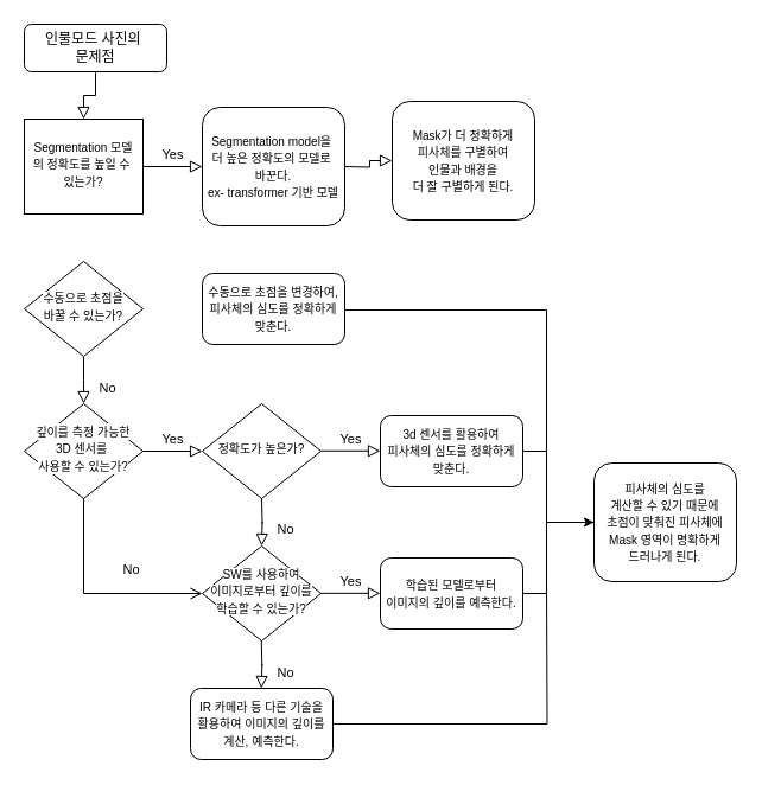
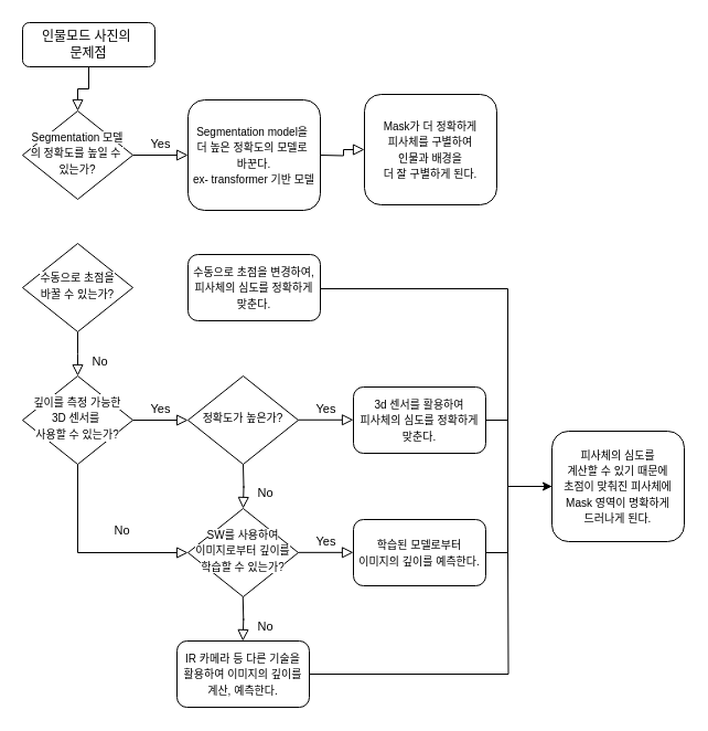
  <mxCell id="0" />
  <mxCell id="1" parent="0" />
  <mxCell id="2" value="" style="rounded=0;html=1;jettySize=auto;orthogonalLoop=1;fontSize=11;endArrow=block;endFill=0;endSize=8;strokeWidth=1;shadow=0;labelBackgroundColor=none;edgeStyle=orthogonalEdgeStyle;" parent="1" source="3" target="5" edge="1"><mxGeometry relative="1" as="geometry" /></mxCell>
  <mxCell id="3" value="인물모드 사진의&amp;nbsp;&lt;div&gt;문제점&lt;/div&gt;" style="rounded=1;whiteSpace=wrap;html=1;fontSize=12;glass=0;strokeWidth=1;shadow=0;" parent="1" vertex="1"><mxGeometry x="20" y="20" width="120" height="40" as="geometry" /></mxCell>
  <mxCell id="4" value="Yes" style="edgeStyle=orthogonalEdgeStyle;rounded=0;html=1;jettySize=auto;orthogonalLoop=1;fontSize=11;endArrow=block;endFill=0;endSize=8;strokeWidth=1;shadow=0;labelBackgroundColor=none;" parent="1" source="5" target="6" edge="1"><mxGeometry y="10" relative="1" as="geometry"><mxPoint as="offset" /></mxGeometry></mxCell>
- <mxCell id="5" value="&lt;font style=&quot;font-size: 10px; background-color: light-dark(#ffffff, var(--ge-dark-color, #121212));&quot;&gt;Segmentation 모델의&amp;nbsp;&lt;/font&gt;&lt;span style=&quot;background-color: light-dark(#ffffff, var(--ge-dark-color, #121212)); font-size: 10px; color: light-dark(rgb(0, 0, 0), rgb(255, 255, 255));&quot;&gt;정확도를 높일 수&amp;nbsp;&lt;/span&gt;&lt;div&gt;&lt;font style=&quot;font-size: 10px; background-color: light-dark(#ffffff, var(--ge-dark-color, #121212));&quot;&gt;있는가?&lt;/font&gt;&lt;/div&gt;" style="whiteSpace=wrap;html=1;shadow=0;fontFamily=Helvetica;fontSize=12;align=center;strokeWidth=1;spacing=6;spacingTop=-4;rounded=0;" parent="1" vertex="1"><mxGeometry x="20" y="100" width="100" height="80" as="geometry" /></mxCell>
+ <mxCell id="5" value="&lt;font style=&quot;font-size: 10px; background-color: light-dark(#ffffff, var(--ge-dark-color, #121212));&quot;&gt;Segmentation 모델의&amp;nbsp;&lt;/font&gt;&lt;span style=&quot;background-color: light-dark(#ffffff, var(--ge-dark-color, #121212)); font-size: 10px; color: light-dark(rgb(0, 0, 0), rgb(255, 255, 255));&quot;&gt;정확도를 높일 수&amp;nbsp;&lt;/span&gt;&lt;div&gt;&lt;font style=&quot;font-size: 10px; background-color: light-dark(#ffffff, var(--ge-dark-color, #121212));&quot;&gt;있는가?&lt;/font&gt;&lt;/div&gt;" style="rhombus;whiteSpace=wrap;html=1;shadow=0;fontFamily=Helvetica;fontSize=12;align=center;strokeWidth=1;spacing=6;spacingTop=-4;" parent="1" vertex="1"><mxGeometry x="20" y="100" width="100" height="80" as="geometry" /></mxCell>
  <mxCell id="6" value="&lt;font style=&quot;font-size: 10px;&quot;&gt;Segmentation model을&amp;nbsp;&lt;/font&gt;&lt;div&gt;&lt;font style=&quot;font-size: 10px;&quot;&gt;더 높은 정확도의 모델로&amp;nbsp;&lt;/font&gt;&lt;/div&gt;&lt;div&gt;&lt;font style=&quot;font-size: 10px;&quot;&gt;바꾼다.&lt;/font&gt;&lt;/div&gt;&lt;div&gt;&lt;span style=&quot;font-size: 10px;&quot;&gt;ex- transformer 기반 모델&lt;/span&gt;&lt;/div&gt;" style="rounded=1;whiteSpace=wrap;html=1;fontSize=12;glass=0;strokeWidth=1;shadow=0;" parent="1" vertex="1"><mxGeometry x="170" y="90" width="120" height="100" as="geometry" /></mxCell>
  <mxCell id="7" value="No" style="rounded=0;html=1;jettySize=auto;orthogonalLoop=1;fontSize=11;endArrow=block;endFill=0;endSize=8;strokeWidth=1;shadow=0;labelBackgroundColor=none;edgeStyle=orthogonalEdgeStyle;" parent="1" source="8" edge="1"><mxGeometry x="0.333" y="20" relative="1" as="geometry"><mxPoint as="offset" /><mxPoint x="70" y="340" as="targetPoint" /></mxGeometry></mxCell>
  <mxCell id="8" value="&lt;span style=&quot;font-size: 10px; background-color: rgb(255, 255, 255);&quot;&gt;수동으로 초점을&lt;/span&gt;&lt;div&gt;&lt;span style=&quot;font-size: 10px; background-color: rgb(255, 255, 255);&quot;&gt;바꿀 수 있는가?&lt;/span&gt;&lt;/div&gt;" style="rhombus;whiteSpace=wrap;html=1;shadow=0;fontFamily=Helvetica;fontSize=12;align=center;strokeWidth=1;spacing=6;spacingTop=-4;" parent="1" vertex="1"><mxGeometry x="20" y="220" width="100" height="80" as="geometry" /></mxCell>
  <mxCell id="9" value="&lt;font style=&quot;font-size: 10px;&quot;&gt;수동으로 초점을 변경하여, 피사체의 심도를 정확하게 맞춘다.&lt;/font&gt;" style="rounded=1;whiteSpace=wrap;html=1;fontSize=12;glass=0;strokeWidth=1;shadow=0;" parent="1" vertex="1"><mxGeometry x="170" y="230" width="120" height="60" as="geometry" /></mxCell>
  <mxCell id="10" value="&lt;span style=&quot;background-color: light-dark(#ffffff, var(--ge-dark-color, #121212));&quot;&gt;&lt;font style=&quot;font-size: 10px;&quot;&gt;깊이를 측정 가능한 3D 센서를&amp;nbsp;&lt;/font&gt;&lt;/span&gt;&lt;div&gt;&lt;span style=&quot;background-color: light-dark(#ffffff, var(--ge-dark-color, #121212));&quot;&gt;&lt;font style=&quot;font-size: 10px;&quot;&gt;사용할 수 있는가?&lt;/font&gt;&lt;/span&gt;&lt;/div&gt;" style="rhombus;whiteSpace=wrap;html=1;shadow=0;fontFamily=Helvetica;fontSize=12;align=center;strokeWidth=1;spacing=6;spacingTop=-4;" vertex="1" parent="1"><mxGeometry x="20" y="340" width="100" height="80" as="geometry" /></mxCell>
  <mxCell id="11" value="Yes" style="edgeStyle=orthogonalEdgeStyle;rounded=0;html=1;jettySize=auto;orthogonalLoop=1;fontSize=11;endArrow=block;endFill=0;endSize=8;strokeWidth=1;shadow=0;labelBackgroundColor=none;" edge="1" parent="1"><mxGeometry y="10" relative="1" as="geometry"><mxPoint as="offset" /><mxPoint x="120" y="380" as="sourcePoint" /><mxPoint x="170" y="380" as="targetPoint" /></mxGeometry></mxCell>
  <mxCell id="12" value="&lt;span style=&quot;font-size: 10px; background-color: rgb(255, 255, 255);&quot;&gt;정확도가 높은가?&lt;/span&gt;" style="rhombus;whiteSpace=wrap;html=1;shadow=0;fontFamily=Helvetica;fontSize=12;align=center;strokeWidth=1;spacing=6;spacingTop=-4;" vertex="1" parent="1"><mxGeometry x="170" y="340" width="100" height="80" as="geometry" /></mxCell>
  <mxCell id="13" value="Yes" style="edgeStyle=orthogonalEdgeStyle;rounded=0;html=1;jettySize=auto;orthogonalLoop=1;fontSize=11;endArrow=block;endFill=0;endSize=8;strokeWidth=1;shadow=0;labelBackgroundColor=none;" edge="1" parent="1"><mxGeometry y="10" relative="1" as="geometry"><mxPoint as="offset" /><mxPoint x="270" y="379.76" as="sourcePoint" /><mxPoint x="320" y="379.76" as="targetPoint" /></mxGeometry></mxCell>
  <mxCell id="14" style="edgeStyle=orthogonalEdgeStyle;rounded=0;orthogonalLoop=1;jettySize=auto;html=1;exitX=1;exitY=0.5;exitDx=0;exitDy=0;endArrow=none;startFill=0;entryX=0;entryY=0.5;entryDx=0;entryDy=0;" edge="1" parent="1" source="15" target="28"><mxGeometry relative="1" as="geometry"><mxPoint x="460" y="450" as="targetPoint" /><Array as="points"><mxPoint x="460" y="380" /><mxPoint x="460" y="440" /></Array></mxGeometry></mxCell>
  <mxCell id="15" value="&lt;span style=&quot;font-size: 10px;&quot;&gt;3d 센서를 활용하여&lt;/span&gt;&lt;div&gt;&lt;span style=&quot;font-size: 10px;&quot;&gt;피사체의 심도를 정확하게&lt;/span&gt;&lt;/div&gt;&lt;div&gt;&lt;span style=&quot;font-size: 10px;&quot;&gt;맞춘다.&lt;/span&gt;&lt;/div&gt;" style="rounded=1;whiteSpace=wrap;html=1;fontSize=12;glass=0;strokeWidth=1;shadow=0;" vertex="1" parent="1"><mxGeometry x="320" y="350" width="120" height="60" as="geometry" /></mxCell>
  <mxCell id="16" value="No" style="rounded=0;html=1;jettySize=auto;orthogonalLoop=1;fontSize=11;endArrow=block;endFill=0;endSize=8;strokeWidth=1;shadow=0;labelBackgroundColor=none;edgeStyle=orthogonalEdgeStyle;" edge="1" parent="1"><mxGeometry x="0.333" y="20" relative="1" as="geometry"><mxPoint as="offset" /><mxPoint x="220" y="420" as="sourcePoint" /><mxPoint x="220" y="460" as="targetPoint" /></mxGeometry></mxCell>
  <mxCell id="17" value="&lt;span style=&quot;font-size: 10px; background-color: rgb(255, 255, 255);&quot;&gt;SW를 사용하여&lt;/span&gt;&lt;div&gt;&lt;span style=&quot;font-size: 10px; background-color: rgb(255, 255, 255);&quot;&gt;이미지로부터 깊이를&lt;/span&gt;&lt;/div&gt;&lt;div&gt;&lt;span style=&quot;font-size: 10px; background-color: rgb(255, 255, 255);&quot;&gt;학습할 수 있는가?&lt;/span&gt;&lt;/div&gt;" style="rhombus;whiteSpace=wrap;html=1;shadow=0;fontFamily=Helvetica;fontSize=12;align=center;strokeWidth=1;spacing=6;spacingTop=-4;" vertex="1" parent="1"><mxGeometry x="170" y="460" width="100" height="80" as="geometry" /></mxCell>
- <mxCell id="18" value="No" style="rounded=0;html=1;jettySize=auto;orthogonalLoop=1;fontSize=11;endArrow=open;endFill=0;endSize=8;strokeWidth=1;shadow=0;labelBackgroundColor=none;edgeStyle=orthogonalEdgeStyle;exitX=0.5;exitY=1;exitDx=0;exitDy=0;entryX=0;entryY=0.5;entryDx=0;entryDy=0;" edge="1" parent="1" source="10" target="17"><mxGeometry x="0.333" y="20" relative="1" as="geometry"><mxPoint as="offset" /><mxPoint x="80" y="310" as="sourcePoint" /><mxPoint x="120" y="450" as="targetPoint" /></mxGeometry></mxCell>
+ <mxCell id="18" value="No" style="rounded=0;html=1;jettySize=auto;orthogonalLoop=1;fontSize=11;endArrow=block;endFill=0;endSize=8;strokeWidth=1;shadow=0;labelBackgroundColor=none;edgeStyle=orthogonalEdgeStyle;exitX=0.5;exitY=1;exitDx=0;exitDy=0;entryX=0;entryY=0.5;entryDx=0;entryDy=0;" edge="1" parent="1" source="10" target="17"><mxGeometry x="0.333" y="20" relative="1" as="geometry"><mxPoint as="offset" /><mxPoint x="80" y="310" as="sourcePoint" /><mxPoint x="120" y="450" as="targetPoint" /></mxGeometry></mxCell>
  <mxCell id="19" value="Yes" style="edgeStyle=orthogonalEdgeStyle;rounded=0;html=1;jettySize=auto;orthogonalLoop=1;fontSize=11;endArrow=block;endFill=0;endSize=8;strokeWidth=1;shadow=0;labelBackgroundColor=none;" edge="1" parent="1"><mxGeometry y="10" relative="1" as="geometry"><mxPoint as="offset" /><mxPoint x="270" y="499.83" as="sourcePoint" /><mxPoint x="320" y="499.83" as="targetPoint" /></mxGeometry></mxCell>
  <mxCell id="20" style="edgeStyle=orthogonalEdgeStyle;rounded=0;orthogonalLoop=1;jettySize=auto;html=1;exitX=1;exitY=0.5;exitDx=0;exitDy=0;endArrow=none;startFill=0;entryX=0;entryY=0.5;entryDx=0;entryDy=0;" edge="1" parent="1" source="21" target="28"><mxGeometry relative="1" as="geometry"><mxPoint x="460" y="380" as="targetPoint" /><Array as="points"><mxPoint x="460" y="500" /><mxPoint x="460" y="440" /></Array></mxGeometry></mxCell>
  <mxCell id="21" value="&lt;span style=&quot;font-size: 10px;&quot;&gt;학습된 모델로부터&lt;/span&gt;&lt;div&gt;&lt;span style=&quot;font-size: 10px;&quot;&gt;이미지의 깊이를 예측한다.&lt;/span&gt;&lt;/div&gt;" style="rounded=1;whiteSpace=wrap;html=1;fontSize=12;glass=0;strokeWidth=1;shadow=0;" vertex="1" parent="1"><mxGeometry x="320" y="470" width="120" height="60" as="geometry" /></mxCell>
  <mxCell id="22" value="No" style="rounded=0;html=1;jettySize=auto;orthogonalLoop=1;fontSize=11;endArrow=block;endFill=0;endSize=8;strokeWidth=1;shadow=0;labelBackgroundColor=none;edgeStyle=orthogonalEdgeStyle;" edge="1" parent="1"><mxGeometry x="0.333" y="20" relative="1" as="geometry"><mxPoint as="offset" /><mxPoint x="219.75" y="540" as="sourcePoint" /><mxPoint x="219.75" y="580" as="targetPoint" /></mxGeometry></mxCell>
  <mxCell id="23" style="edgeStyle=orthogonalEdgeStyle;rounded=0;orthogonalLoop=1;jettySize=auto;html=1;exitX=1;exitY=0.5;exitDx=0;exitDy=0;endArrow=none;startFill=0;" edge="1" parent="1" source="24"><mxGeometry relative="1" as="geometry"><mxPoint x="460" y="490" as="targetPoint" /></mxGeometry></mxCell>
  <mxCell id="24" value="&lt;span style=&quot;font-size: 10px;&quot;&gt;IR 카메라 등 다른 기술을&lt;/span&gt;&lt;div&gt;&lt;span style=&quot;font-size: 10px;&quot;&gt;활용하여 이미지의 깊이를&lt;/span&gt;&lt;/div&gt;&lt;div&gt;&lt;span style=&quot;font-size: 10px;&quot;&gt;계산, 예측한다.&lt;/span&gt;&lt;/div&gt;" style="rounded=1;whiteSpace=wrap;html=1;fontSize=12;glass=0;strokeWidth=1;shadow=0;" vertex="1" parent="1"><mxGeometry x="160" y="580" width="120" height="60" as="geometry" /></mxCell>
  <mxCell id="25" value="" style="edgeStyle=orthogonalEdgeStyle;rounded=0;html=1;jettySize=auto;orthogonalLoop=1;fontSize=11;endArrow=block;endFill=0;endSize=8;strokeWidth=1;shadow=0;labelBackgroundColor=none;" edge="1" parent="1" target="26"><mxGeometry x="0.199" y="20" relative="1" as="geometry"><mxPoint as="offset" /><mxPoint x="290" y="140" as="sourcePoint" /></mxGeometry></mxCell>
  <mxCell id="26" value="&lt;font style=&quot;font-size: 10px;&quot;&gt;Mask가 더 정확하게&lt;/font&gt;&lt;div&gt;&lt;font style=&quot;font-size: 10px;&quot;&gt;피사체를 구별하여&lt;/font&gt;&lt;/div&gt;&lt;div&gt;&lt;font style=&quot;font-size: 10px;&quot;&gt;인물과 배경을&lt;/font&gt;&lt;/div&gt;&lt;div&gt;&lt;font style=&quot;font-size: 10px;&quot;&gt;더 잘 구별하게 된다.&lt;/font&gt;&lt;/div&gt;" style="rounded=1;whiteSpace=wrap;html=1;fontSize=12;glass=0;strokeWidth=1;shadow=0;" vertex="1" parent="1"><mxGeometry x="330" y="85" width="120" height="100" as="geometry" /></mxCell>
  <mxCell id="27" value="" style="edgeStyle=orthogonalEdgeStyle;rounded=0;html=1;jettySize=auto;orthogonalLoop=1;fontSize=11;endArrow=classic;endFill=1;strokeWidth=1;shadow=0;labelBackgroundColor=none;startFill=0;entryX=0;entryY=0.5;entryDx=0;entryDy=0;" edge="1" parent="1" target="28"><mxGeometry x="0.199" y="20" relative="1" as="geometry"><mxPoint as="offset" /><mxPoint x="290" y="260" as="sourcePoint" /><mxPoint x="460" y="380" as="targetPoint" /><Array as="points"><mxPoint x="460" y="261" /><mxPoint x="460" y="440" /></Array></mxGeometry></mxCell>
  <mxCell id="28" value="&lt;span style=&quot;font-size: 10px;&quot;&gt;피사체의 심도를&lt;/span&gt;&lt;div&gt;&lt;span style=&quot;font-size: 10px;&quot;&gt;계산할 수 있기 때문에&lt;/span&gt;&lt;/div&gt;&lt;div&gt;&lt;span style=&quot;font-size: 10px;&quot;&gt;초점이 맞춰진 피사체에&lt;/span&gt;&lt;/div&gt;&lt;div&gt;&lt;span style=&quot;font-size: 10px;&quot;&gt;Mask 영역이 명확하게&lt;/span&gt;&lt;/div&gt;&lt;div&gt;&lt;span style=&quot;font-size: 10px;&quot;&gt;드러나게 된다.&lt;/span&gt;&lt;/div&gt;" style="rounded=1;whiteSpace=wrap;html=1;fontSize=12;glass=0;strokeWidth=1;shadow=0;" vertex="1" parent="1"><mxGeometry x="500" y="390" width="120" height="100" as="geometry" /></mxCell>
